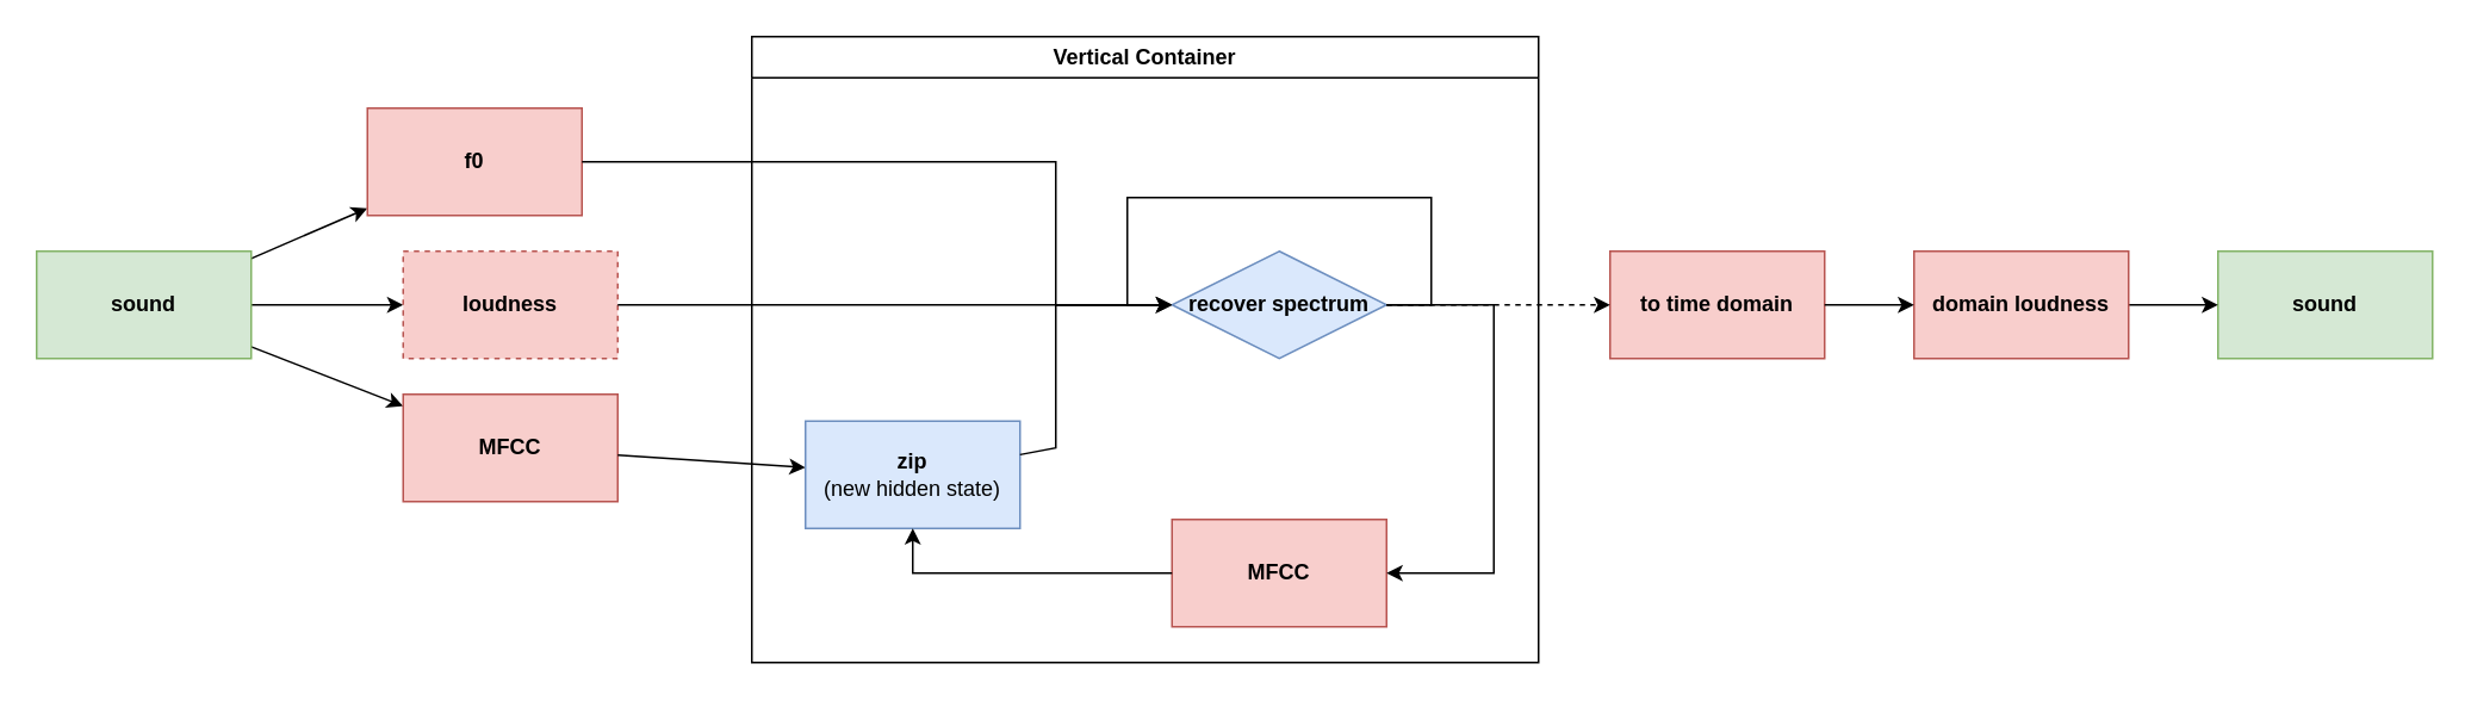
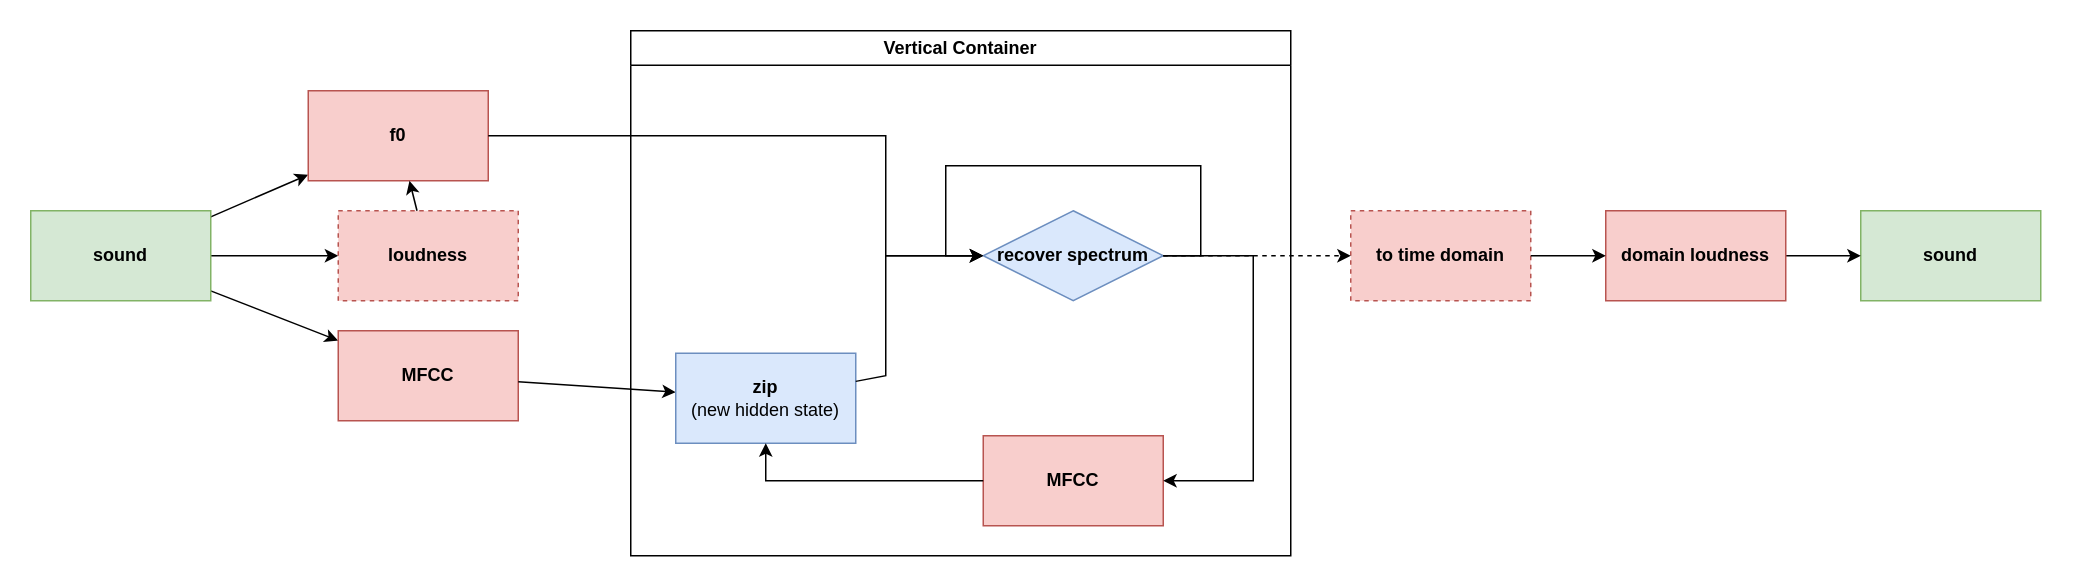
  <mxCell id="0" />
  <mxCell id="1" parent="0" />
  <mxCell id="2" value="" style="rounded=0;orthogonalLoop=1;jettySize=auto;html=1;" parent="1" source="5" target="8" edge="1"><mxGeometry relative="1" as="geometry" /></mxCell>
  <mxCell id="3" value="" style="edgeStyle=none;rounded=0;orthogonalLoop=1;jettySize=auto;html=1;" parent="1" source="5" target="9" edge="1"><mxGeometry relative="1" as="geometry" /></mxCell>
  <mxCell id="4" value="" style="edgeStyle=none;rounded=0;orthogonalLoop=1;jettySize=auto;html=1;" parent="1" source="5" target="10" edge="1"><mxGeometry relative="1" as="geometry" /></mxCell>
  <mxCell id="5" value="&lt;b&gt;sound&lt;/b&gt;" style="rounded=0;whiteSpace=wrap;html=1;fillColor=#d5e8d4;strokeColor=#82b366;" parent="1" vertex="1"><mxGeometry x="20" y="140" width="120" height="60" as="geometry" /></mxCell>
  <mxCell id="6" value="&lt;b&gt;sound&lt;/b&gt;" style="rounded=0;whiteSpace=wrap;html=1;fillColor=#d5e8d4;strokeColor=#82b366;" parent="1" vertex="1"><mxGeometry x="1240" y="140" width="120" height="60" as="geometry" /></mxCell>
  <mxCell id="7" value="" style="edgeStyle=orthogonalEdgeStyle;rounded=0;orthogonalLoop=1;jettySize=auto;html=1;" parent="1" source="15" target="6" edge="1"><mxGeometry relative="1" as="geometry" /></mxCell>
  <mxCell id="8" value="&lt;b&gt;MFCC&lt;/b&gt;" style="rounded=0;whiteSpace=wrap;html=1;fillColor=#f8cecc;strokeColor=#b85450;" parent="1" vertex="1"><mxGeometry x="225" y="220" width="120" height="60" as="geometry" /></mxCell>
  <mxCell id="9" value="&lt;b&gt;f0&lt;/b&gt;" style="rounded=0;whiteSpace=wrap;html=1;fillColor=#f8cecc;strokeColor=#b85450;" parent="1" vertex="1"><mxGeometry x="205" y="60" width="120" height="60" as="geometry" /></mxCell>
  <mxCell id="10" value="&lt;b&gt;loudness&lt;/b&gt;" style="rounded=0;whiteSpace=wrap;html=1;fillColor=#f8cecc;strokeColor=#b85450;dashed=1;" parent="1" vertex="1"><mxGeometry x="225" y="140" width="120" height="60" as="geometry" /></mxCell>
  <mxCell id="11" value="" style="rounded=0;orthogonalLoop=1;jettySize=auto;html=1;" parent="1" source="8" target="19" edge="1"><mxGeometry relative="1" as="geometry" /></mxCell>
  <mxCell id="12" style="edgeStyle=none;rounded=0;orthogonalLoop=1;jettySize=auto;html=1;" parent="1" source="9" target="20" edge="1"><mxGeometry relative="1" as="geometry"><Array as="points"><mxPoint x="590" y="90" /><mxPoint x="590" y="170" /></Array></mxGeometry></mxCell>
- <mxCell id="13" style="edgeStyle=none;rounded=0;orthogonalLoop=1;jettySize=auto;html=1;" parent="1" source="10" target="20" edge="1"><mxGeometry relative="1" as="geometry" /></mxCell>
- <mxCell id="14" value="&lt;b&gt;to time domain&lt;/b&gt;" style="rounded=0;whiteSpace=wrap;html=1;fillColor=#f8cecc;strokeColor=#b85450;" parent="1" vertex="1"><mxGeometry x="900" y="140" width="120" height="60" as="geometry" /></mxCell>
+ <mxCell id="13" style="edgeStyle=none;rounded=0;orthogonalLoop=1;jettySize=auto;html=1;" parent="1" source="10" target="9" edge="1"><mxGeometry relative="1" as="geometry" /></mxCell>
+ <mxCell id="14" value="&lt;b&gt;to time domain&lt;/b&gt;" style="rounded=0;whiteSpace=wrap;html=1;fillColor=#f8cecc;strokeColor=#b85450;dashed=1;" parent="1" vertex="1"><mxGeometry x="900" y="140" width="120" height="60" as="geometry" /></mxCell>
  <mxCell id="15" value="&lt;b&gt;domain loudness&lt;/b&gt;" style="rounded=0;whiteSpace=wrap;html=1;fillColor=#f8cecc;strokeColor=#b85450;" parent="1" vertex="1"><mxGeometry x="1070" y="140" width="120" height="60" as="geometry" /></mxCell>
  <mxCell id="16" value="" style="edgeStyle=none;rounded=0;orthogonalLoop=1;jettySize=auto;html=1;dashed=1;" parent="1" source="20" target="14" edge="1"><mxGeometry relative="1" as="geometry" /></mxCell>
  <mxCell id="17" value="" style="edgeStyle=none;rounded=0;orthogonalLoop=1;jettySize=auto;html=1;" parent="1" source="14" target="15" edge="1"><mxGeometry relative="1" as="geometry" /></mxCell>
  <mxCell id="18" value="Vertical Container" style="swimlane;whiteSpace=wrap;html=1;" vertex="1" parent="1"><mxGeometry x="420" y="20" width="440" height="350" as="geometry" /></mxCell>
  <mxCell id="19" value="&lt;b&gt;zip&lt;br&gt;&lt;/b&gt;(new hidden state)&lt;b&gt;&lt;br&gt;&lt;/b&gt;" style="rounded=0;whiteSpace=wrap;html=1;fillColor=#dae8fc;strokeColor=#6c8ebf;" parent="18" vertex="1"><mxGeometry x="30" y="215" width="120" height="60" as="geometry" /></mxCell>
  <mxCell id="20" value="&lt;b&gt;recover spectrum&lt;/b&gt;" style="rhombus;whiteSpace=wrap;html=1;fillColor=#dae8fc;strokeColor=#6c8ebf;" parent="18" vertex="1"><mxGeometry x="235" y="120" width="120" height="60" as="geometry" /></mxCell>
  <mxCell id="21" value="&lt;b&gt;MFCC&lt;/b&gt;&lt;b&gt;&lt;br&gt;&lt;/b&gt;" style="rounded=0;whiteSpace=wrap;html=1;fillColor=#f8cecc;strokeColor=#b85450;" parent="18" vertex="1"><mxGeometry x="235" y="270" width="120" height="60" as="geometry" /></mxCell>
  <mxCell id="22" style="edgeStyle=none;rounded=0;orthogonalLoop=1;jettySize=auto;html=1;" parent="18" source="20" target="20" edge="1"><mxGeometry relative="1" as="geometry"><mxPoint x="185" y="150" as="targetPoint" /><Array as="points"><mxPoint x="380" y="150" /><mxPoint x="380" y="90" /><mxPoint x="210" y="90" /><mxPoint x="210" y="150" /></Array></mxGeometry></mxCell>
- <mxCell id="23" value="" style="edgeStyle=none;rounded=0;orthogonalLoop=1;jettySize=auto;html=1;entryX=0;entryY=0.5;entryDx=0;entryDy=0;endArrow=open;" parent="18" source="19" target="20" edge="1"><mxGeometry relative="1" as="geometry"><Array as="points"><mxPoint x="170" y="230" /><mxPoint x="170" y="150" /></Array></mxGeometry></mxCell>
+ <mxCell id="23" value="" style="edgeStyle=none;rounded=0;orthogonalLoop=1;jettySize=auto;html=1;entryX=0;entryY=0.5;entryDx=0;entryDy=0;" parent="18" source="19" target="20" edge="1"><mxGeometry relative="1" as="geometry"><Array as="points"><mxPoint x="170" y="230" /><mxPoint x="170" y="150" /></Array></mxGeometry></mxCell>
  <mxCell id="24" style="edgeStyle=none;rounded=0;orthogonalLoop=1;jettySize=auto;html=1;entryX=1;entryY=0.5;entryDx=0;entryDy=0;" parent="18" source="20" target="21" edge="1"><mxGeometry relative="1" as="geometry"><Array as="points"><mxPoint x="415" y="150" /><mxPoint x="415" y="300" /></Array></mxGeometry></mxCell>
  <mxCell id="25" style="edgeStyle=none;rounded=0;orthogonalLoop=1;jettySize=auto;html=1;" parent="18" source="21" target="19" edge="1"><mxGeometry relative="1" as="geometry"><Array as="points"><mxPoint x="90" y="300" /></Array></mxGeometry></mxCell>
